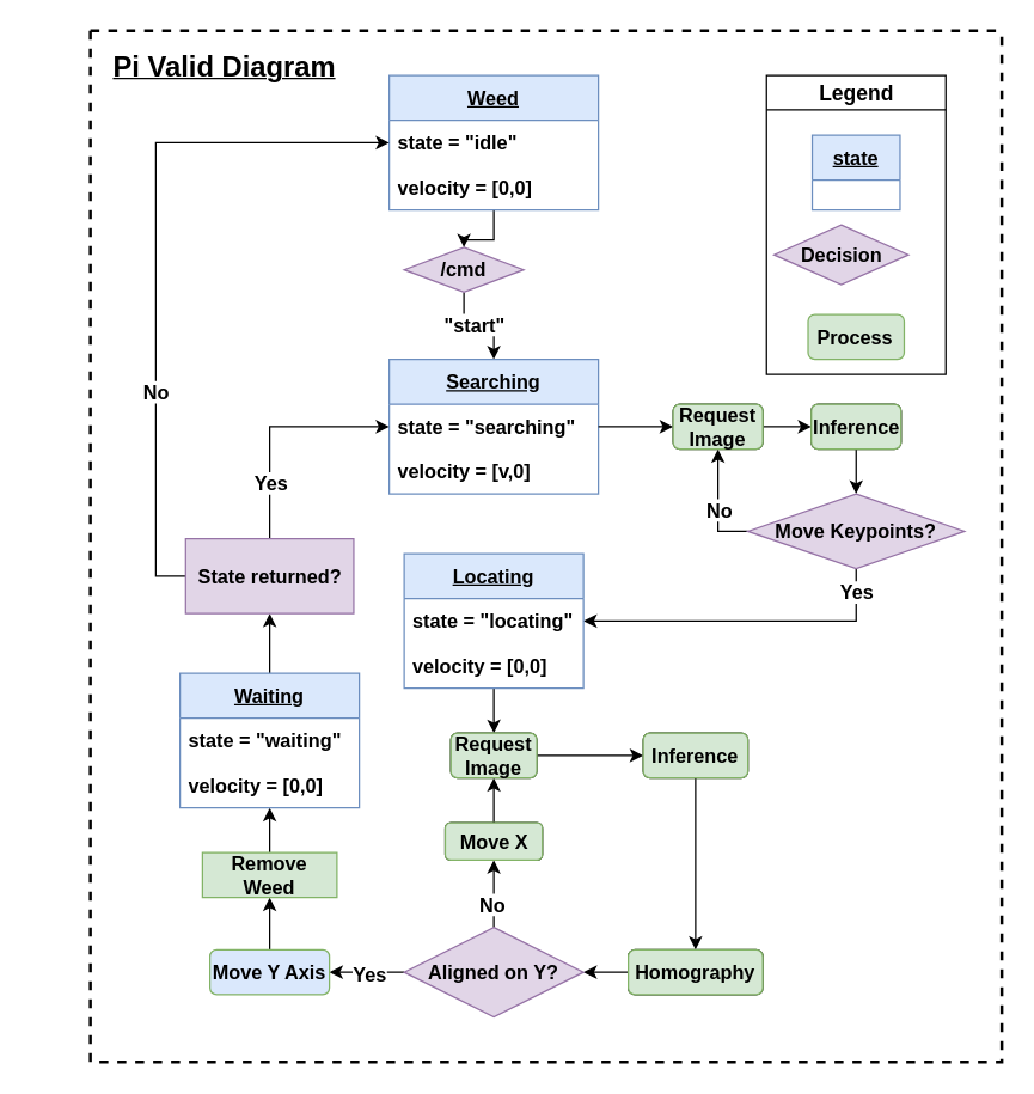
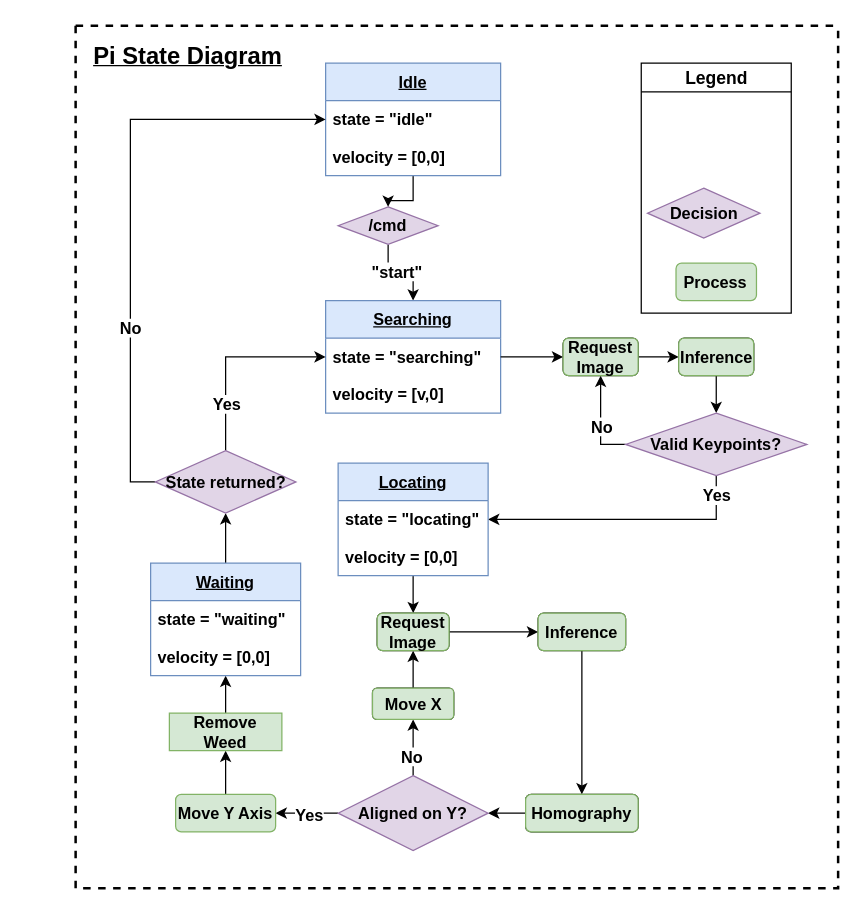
  <mxCell id="0" />
  <mxCell id="1" parent="0" />
  <mxCell id="2" style="edgeStyle=orthogonalEdgeStyle;rounded=0;orthogonalLoop=1;jettySize=auto;html=1;exitX=0.5;exitY=1;exitDx=0;exitDy=0;entryX=0.5;entryY=0;entryDx=0;entryDy=0;fontStyle=1;fontSize=13;" parent="1" source="4" target="9" edge="1"><mxGeometry relative="1" as="geometry" /></mxCell>
  <mxCell id="3" value="&quot;start&quot;" style="edgeLabel;html=1;align=center;verticalAlign=middle;resizable=0;points=[];fontStyle=1;fontSize=13;" parent="2" vertex="1" connectable="0"><mxGeometry x="-0.12" y="1" relative="1" as="geometry"><mxPoint as="offset" /></mxGeometry></mxCell>
  <mxCell id="4" value="/cmd" style="rhombus;whiteSpace=wrap;html=1;fillColor=#e1d5e7;strokeColor=#9673a6;fontStyle=1;fontSize=13;" parent="1" vertex="1"><mxGeometry x="270" y="165" width="80" height="30" as="geometry" /></mxCell>
  <mxCell id="5" style="edgeStyle=orthogonalEdgeStyle;rounded=0;orthogonalLoop=1;jettySize=auto;html=1;entryX=0.5;entryY=0;entryDx=0;entryDy=0;fontStyle=1;fontSize=13;" parent="1" source="6" target="4" edge="1"><mxGeometry relative="1" as="geometry" /></mxCell>
- <mxCell id="6" value="&lt;span style=&quot;font-size: 13px;&quot;&gt;&lt;u style=&quot;font-size: 13px;&quot;&gt;Weed&lt;/u&gt;&lt;/span&gt;" style="swimlane;fontStyle=1;childLayout=stackLayout;horizontal=1;startSize=30;horizontalStack=0;resizeParent=1;resizeParentMax=0;resizeLast=0;collapsible=1;marginBottom=0;whiteSpace=wrap;html=1;fillColor=#dae8fc;strokeColor=#6c8ebf;fontSize=13;" parent="1" vertex="1"><mxGeometry x="260" y="50" width="140" height="90" as="geometry" /></mxCell>
+ <mxCell id="6" value="&lt;span style=&quot;font-size: 13px;&quot;&gt;&lt;u style=&quot;font-size: 13px;&quot;&gt;Idle&lt;/u&gt;&lt;/span&gt;" style="swimlane;fontStyle=1;childLayout=stackLayout;horizontal=1;startSize=30;horizontalStack=0;resizeParent=1;resizeParentMax=0;resizeLast=0;collapsible=1;marginBottom=0;whiteSpace=wrap;html=1;fillColor=#dae8fc;strokeColor=#6c8ebf;fontSize=13;" parent="1" vertex="1"><mxGeometry x="260" y="50" width="140" height="90" as="geometry" /></mxCell>
  <mxCell id="7" value="state = &quot;idle&quot;" style="text;strokeColor=none;fillColor=none;align=left;verticalAlign=middle;spacingLeft=4;spacingRight=4;overflow=hidden;points=[[0,0.5],[1,0.5]];portConstraint=eastwest;rotatable=0;whiteSpace=wrap;html=1;fontStyle=1;fontSize=13;" parent="6" vertex="1"><mxGeometry y="30" width="140" height="30" as="geometry" /></mxCell>
  <mxCell id="8" value="velocity = [0,0]" style="text;strokeColor=none;fillColor=none;align=left;verticalAlign=middle;spacingLeft=4;spacingRight=4;overflow=hidden;points=[[0,0.5],[1,0.5]];portConstraint=eastwest;rotatable=0;whiteSpace=wrap;html=1;fontStyle=1;fontSize=13;" parent="6" vertex="1"><mxGeometry y="60" width="140" height="30" as="geometry" /></mxCell>
  <mxCell id="9" value="&lt;span style=&quot;font-size: 13px;&quot;&gt;&lt;u style=&quot;font-size: 13px;&quot;&gt;Searching&lt;/u&gt;&lt;/span&gt;" style="swimlane;fontStyle=1;childLayout=stackLayout;horizontal=1;startSize=30;horizontalStack=0;resizeParent=1;resizeParentMax=0;resizeLast=0;collapsible=1;marginBottom=0;whiteSpace=wrap;html=1;fillColor=#dae8fc;strokeColor=#6c8ebf;fontSize=13;" parent="1" vertex="1"><mxGeometry x="260" y="240" width="140" height="90" as="geometry" /></mxCell>
  <mxCell id="10" value="state = &quot;searching&quot;" style="text;strokeColor=none;fillColor=none;align=left;verticalAlign=middle;spacingLeft=4;spacingRight=4;overflow=hidden;points=[[0,0.5],[1,0.5]];portConstraint=eastwest;rotatable=0;whiteSpace=wrap;html=1;fontStyle=1;fontSize=13;" parent="9" vertex="1"><mxGeometry y="30" width="140" height="30" as="geometry" /></mxCell>
  <mxCell id="11" value="velocity = [v,0]" style="text;strokeColor=none;fillColor=none;align=left;verticalAlign=middle;spacingLeft=4;spacingRight=4;overflow=hidden;points=[[0,0.5],[1,0.5]];portConstraint=eastwest;rotatable=0;whiteSpace=wrap;html=1;fontStyle=1;fontSize=13;" parent="9" vertex="1"><mxGeometry y="60" width="140" height="30" as="geometry" /></mxCell>
  <mxCell id="12" style="edgeStyle=orthogonalEdgeStyle;rounded=0;orthogonalLoop=1;jettySize=auto;html=1;exitX=1;exitY=0.5;exitDx=0;exitDy=0;entryX=0;entryY=0.5;entryDx=0;entryDy=0;fontStyle=1;fontSize=13;" parent="1" source="13" target="16" edge="1"><mxGeometry relative="1" as="geometry" /></mxCell>
  <mxCell id="13" value="Request Image" style="rounded=1;whiteSpace=wrap;html=1;fontStyle=1;fontSize=13;" parent="1" vertex="1"><mxGeometry x="450" y="270" width="60" height="30" as="geometry" /></mxCell>
  <mxCell id="14" style="edgeStyle=orthogonalEdgeStyle;rounded=0;orthogonalLoop=1;jettySize=auto;html=1;exitX=1;exitY=0.5;exitDx=0;exitDy=0;entryX=0;entryY=0.5;entryDx=0;entryDy=0;fontStyle=1;fontSize=13;" parent="1" source="10" target="13" edge="1"><mxGeometry relative="1" as="geometry" /></mxCell>
  <mxCell id="15" style="edgeStyle=orthogonalEdgeStyle;rounded=0;orthogonalLoop=1;jettySize=auto;html=1;exitX=0.5;exitY=1;exitDx=0;exitDy=0;entryX=0.5;entryY=0;entryDx=0;entryDy=0;fontStyle=1;fontSize=13;" parent="1" source="16" target="21" edge="1"><mxGeometry relative="1" as="geometry" /></mxCell>
  <mxCell id="16" value="Inference" style="rounded=1;whiteSpace=wrap;html=1;fontStyle=1;fontSize=13;" parent="1" vertex="1"><mxGeometry x="542.5" y="270" width="60" height="30" as="geometry" /></mxCell>
  <mxCell id="17" style="edgeStyle=orthogonalEdgeStyle;rounded=0;orthogonalLoop=1;jettySize=auto;html=1;exitX=0;exitY=0.5;exitDx=0;exitDy=0;entryX=0.5;entryY=1;entryDx=0;entryDy=0;fontStyle=1;fontSize=13;" parent="1" source="21" target="13" edge="1"><mxGeometry relative="1" as="geometry" /></mxCell>
  <mxCell id="18" value="No" style="edgeLabel;html=1;align=center;verticalAlign=middle;resizable=0;points=[];fontStyle=1;fontSize=13;" parent="17" vertex="1" connectable="0"><mxGeometry x="-0.491" y="-1" relative="1" as="geometry"><mxPoint x="-1" y="-14" as="offset" /></mxGeometry></mxCell>
  <mxCell id="19" style="edgeStyle=orthogonalEdgeStyle;rounded=0;orthogonalLoop=1;jettySize=auto;html=1;exitX=0.5;exitY=1;exitDx=0;exitDy=0;entryX=1;entryY=0.5;entryDx=0;entryDy=0;fontStyle=1;fontSize=13;" parent="1" source="21" target="24" edge="1"><mxGeometry relative="1" as="geometry" /></mxCell>
  <mxCell id="20" value="Yes" style="edgeLabel;html=1;align=center;verticalAlign=middle;resizable=0;points=[];fontStyle=1;fontSize=13;" parent="19" vertex="1" connectable="0"><mxGeometry x="-0.789" y="1" relative="1" as="geometry"><mxPoint x="-1" y="-8" as="offset" /></mxGeometry></mxCell>
- <mxCell id="21" value="Move Keypoints?" style="rhombus;whiteSpace=wrap;html=1;fillColor=#e1d5e7;strokeColor=#9673a6;fontStyle=1;fontSize=13;" parent="1" vertex="1"><mxGeometry x="500" y="330" width="145" height="50" as="geometry" /></mxCell>
+ <mxCell id="21" value="Valid Keypoints?" style="rhombus;whiteSpace=wrap;html=1;fillColor=#e1d5e7;strokeColor=#9673a6;fontStyle=1;fontSize=13;" parent="1" vertex="1"><mxGeometry x="500" y="330" width="145" height="50" as="geometry" /></mxCell>
  <mxCell id="22" style="edgeStyle=orthogonalEdgeStyle;rounded=0;orthogonalLoop=1;jettySize=auto;html=1;fontStyle=1;fontSize=13;" parent="1" source="23" target="27" edge="1"><mxGeometry relative="1" as="geometry" /></mxCell>
  <mxCell id="23" value="&lt;span style=&quot;font-size: 13px;&quot;&gt;&lt;u style=&quot;font-size: 13px;&quot;&gt;Locating&lt;/u&gt;&lt;/span&gt;" style="swimlane;fontStyle=1;childLayout=stackLayout;horizontal=1;startSize=30;horizontalStack=0;resizeParent=1;resizeParentMax=0;resizeLast=0;collapsible=1;marginBottom=0;whiteSpace=wrap;html=1;fillColor=#dae8fc;strokeColor=#6c8ebf;fontSize=13;" parent="1" vertex="1"><mxGeometry x="270" y="370" width="120" height="90" as="geometry" /></mxCell>
  <mxCell id="24" value="state = &quot;locating&quot;" style="text;strokeColor=none;fillColor=none;align=left;verticalAlign=middle;spacingLeft=4;spacingRight=4;overflow=hidden;points=[[0,0.5],[1,0.5]];portConstraint=eastwest;rotatable=0;whiteSpace=wrap;html=1;fontStyle=1;fontSize=13;" parent="23" vertex="1"><mxGeometry y="30" width="120" height="30" as="geometry" /></mxCell>
  <mxCell id="25" value="velocity = [0,0]" style="text;strokeColor=none;fillColor=none;align=left;verticalAlign=middle;spacingLeft=4;spacingRight=4;overflow=hidden;points=[[0,0.5],[1,0.5]];portConstraint=eastwest;rotatable=0;whiteSpace=wrap;html=1;fontStyle=1;fontSize=13;" parent="23" vertex="1"><mxGeometry y="60" width="120" height="30" as="geometry" /></mxCell>
  <mxCell id="26" style="edgeStyle=orthogonalEdgeStyle;rounded=0;orthogonalLoop=1;jettySize=auto;html=1;exitX=1;exitY=0.5;exitDx=0;exitDy=0;entryX=0;entryY=0.5;entryDx=0;entryDy=0;fontStyle=1;fontSize=13;" parent="1" source="27" target="29" edge="1"><mxGeometry relative="1" as="geometry" /></mxCell>
  <mxCell id="27" value="Request Image" style="rounded=1;whiteSpace=wrap;html=1;fontStyle=1;fontSize=13;" parent="1" vertex="1"><mxGeometry x="301.25" y="490" width="57.5" height="30" as="geometry" /></mxCell>
  <mxCell id="28" style="edgeStyle=orthogonalEdgeStyle;rounded=0;orthogonalLoop=1;jettySize=auto;html=1;exitX=0.5;exitY=1;exitDx=0;exitDy=0;entryX=0.5;entryY=0;entryDx=0;entryDy=0;fontStyle=1;fontSize=13;" parent="1" source="29" target="31" edge="1"><mxGeometry relative="1" as="geometry" /></mxCell>
  <mxCell id="29" value="Inference" style="rounded=1;whiteSpace=wrap;html=1;fontStyle=1;fontSize=13;" parent="1" vertex="1"><mxGeometry x="430" y="490" width="70" height="30" as="geometry" /></mxCell>
  <mxCell id="30" style="edgeStyle=orthogonalEdgeStyle;rounded=0;orthogonalLoop=1;jettySize=auto;html=1;exitX=0;exitY=0.5;exitDx=0;exitDy=0;entryX=1;entryY=0.5;entryDx=0;entryDy=0;fontStyle=1;fontSize=13;" parent="1" source="31" target="38" edge="1"><mxGeometry relative="1" as="geometry" /></mxCell>
  <mxCell id="31" value="Homography" style="rounded=1;whiteSpace=wrap;html=1;fontStyle=1;fontSize=13;" parent="1" vertex="1"><mxGeometry x="420" y="635" width="90" height="30" as="geometry" /></mxCell>
  <mxCell id="32" style="edgeStyle=orthogonalEdgeStyle;rounded=0;orthogonalLoop=1;jettySize=auto;html=1;exitX=0.5;exitY=0;exitDx=0;exitDy=0;entryX=0.5;entryY=1;entryDx=0;entryDy=0;fontStyle=1;fontSize=13;" parent="1" source="33" target="27" edge="1"><mxGeometry relative="1" as="geometry" /></mxCell>
  <mxCell id="33" value="Move X" style="rounded=1;whiteSpace=wrap;html=1;fontStyle=1;fontSize=13;" parent="1" vertex="1"><mxGeometry x="297.5" y="550" width="65" height="25" as="geometry" /></mxCell>
  <mxCell id="34" style="edgeStyle=orthogonalEdgeStyle;rounded=0;orthogonalLoop=1;jettySize=auto;html=1;exitX=0.5;exitY=0;exitDx=0;exitDy=0;entryX=0.5;entryY=1;entryDx=0;entryDy=0;fontStyle=1;fontSize=13;" parent="1" source="38" target="33" edge="1"><mxGeometry relative="1" as="geometry" /></mxCell>
  <mxCell id="35" value="No" style="edgeLabel;html=1;align=center;verticalAlign=middle;resizable=0;points=[];fontStyle=1;fontSize=13;" parent="34" vertex="1" connectable="0"><mxGeometry x="-0.275" y="2" relative="1" as="geometry"><mxPoint as="offset" /></mxGeometry></mxCell>
  <mxCell id="36" style="edgeStyle=orthogonalEdgeStyle;rounded=0;orthogonalLoop=1;jettySize=auto;html=1;exitX=0;exitY=0.5;exitDx=0;exitDy=0;entryX=1;entryY=0.5;entryDx=0;entryDy=0;fontStyle=1;fontSize=13;" parent="1" source="38" target="40" edge="1"><mxGeometry relative="1" as="geometry" /></mxCell>
  <mxCell id="37" value="Yes" style="edgeLabel;html=1;align=center;verticalAlign=middle;resizable=0;points=[];fontStyle=1;fontSize=13;" parent="36" vertex="1" connectable="0"><mxGeometry x="-0.057" y="1" relative="1" as="geometry"><mxPoint as="offset" /></mxGeometry></mxCell>
  <mxCell id="38" value="Aligned on Y?" style="rhombus;whiteSpace=wrap;html=1;fillColor=#e1d5e7;strokeColor=#9673a6;fontStyle=1;fontSize=13;" parent="1" vertex="1"><mxGeometry x="270" y="620" width="120" height="60" as="geometry" /></mxCell>
  <mxCell id="39" style="edgeStyle=orthogonalEdgeStyle;rounded=0;orthogonalLoop=1;jettySize=auto;html=1;exitX=0.5;exitY=0;exitDx=0;exitDy=0;entryX=0.5;entryY=1;entryDx=0;entryDy=0;fontStyle=1;fontSize=13;" parent="1" source="40" target="42" edge="1"><mxGeometry relative="1" as="geometry" /></mxCell>
- <mxCell id="40" value="Move Y Axis" style="rounded=1;whiteSpace=wrap;html=1;fillColor=#dae8fc;strokeColor=#82b366;fontStyle=1;fontSize=13;" parent="1" vertex="1"><mxGeometry x="140" y="635" width="80" height="30" as="geometry" /></mxCell>
+ <mxCell id="40" value="Move Y Axis" style="rounded=1;whiteSpace=wrap;html=1;fillColor=#d5e8d4;strokeColor=#82b366;fontStyle=1;fontSize=13;" parent="1" vertex="1"><mxGeometry x="140" y="635" width="80" height="30" as="geometry" /></mxCell>
  <mxCell id="41" style="edgeStyle=orthogonalEdgeStyle;rounded=0;orthogonalLoop=1;jettySize=auto;html=1;exitX=0.5;exitY=0;exitDx=0;exitDy=0;fontStyle=1;fontSize=13;" parent="1" source="42" target="44" edge="1"><mxGeometry relative="1" as="geometry" /></mxCell>
  <mxCell id="42" value="Remove Weed" style="whiteSpace=wrap;html=1;fillColor=#d5e8d4;strokeColor=#82b366;fontStyle=1;fontSize=13;rounded=0;" parent="1" vertex="1"><mxGeometry x="135" y="570" width="90" height="30" as="geometry" /></mxCell>
  <mxCell id="43" style="edgeStyle=orthogonalEdgeStyle;rounded=0;orthogonalLoop=1;jettySize=auto;html=1;exitX=0.5;exitY=0;exitDx=0;exitDy=0;entryX=0.5;entryY=1;entryDx=0;entryDy=0;fontStyle=1;fontSize=13;" parent="1" source="44" target="51" edge="1"><mxGeometry relative="1" as="geometry" /></mxCell>
  <mxCell id="44" value="&lt;span style=&quot;font-size: 13px;&quot;&gt;&lt;u style=&quot;font-size: 13px;&quot;&gt;Waiting&lt;/u&gt;&lt;/span&gt;" style="swimlane;fontStyle=1;childLayout=stackLayout;horizontal=1;startSize=30;horizontalStack=0;resizeParent=1;resizeParentMax=0;resizeLast=0;collapsible=1;marginBottom=0;whiteSpace=wrap;html=1;fillColor=#dae8fc;strokeColor=#6c8ebf;fontSize=13;" parent="1" vertex="1"><mxGeometry x="120" y="450" width="120" height="90" as="geometry" /></mxCell>
  <mxCell id="45" value="state = &quot;waiting&quot;" style="text;strokeColor=none;fillColor=none;align=left;verticalAlign=middle;spacingLeft=4;spacingRight=4;overflow=hidden;points=[[0,0.5],[1,0.5]];portConstraint=eastwest;rotatable=0;whiteSpace=wrap;html=1;fontStyle=1;fontSize=13;" parent="44" vertex="1"><mxGeometry y="30" width="120" height="30" as="geometry" /></mxCell>
  <mxCell id="46" value="velocity = [0,0]" style="text;strokeColor=none;fillColor=none;align=left;verticalAlign=middle;spacingLeft=4;spacingRight=4;overflow=hidden;points=[[0,0.5],[1,0.5]];portConstraint=eastwest;rotatable=0;whiteSpace=wrap;html=1;fontStyle=1;fontSize=13;" parent="44" vertex="1"><mxGeometry y="60" width="120" height="30" as="geometry" /></mxCell>
  <mxCell id="47" style="edgeStyle=orthogonalEdgeStyle;rounded=0;orthogonalLoop=1;jettySize=auto;html=1;exitX=0.5;exitY=0;exitDx=0;exitDy=0;entryX=0;entryY=0.5;entryDx=0;entryDy=0;fontStyle=1;fontSize=13;" parent="1" source="51" target="10" edge="1"><mxGeometry relative="1" as="geometry" /></mxCell>
  <mxCell id="48" value="Yes" style="edgeLabel;html=1;align=center;verticalAlign=middle;resizable=0;points=[];fontStyle=1;fontSize=13;" parent="47" vertex="1" connectable="0"><mxGeometry x="-0.507" relative="1" as="geometry"><mxPoint as="offset" /></mxGeometry></mxCell>
  <mxCell id="49" style="edgeStyle=orthogonalEdgeStyle;rounded=0;orthogonalLoop=1;jettySize=auto;html=1;exitX=0;exitY=0.5;exitDx=0;exitDy=0;entryX=0;entryY=0.5;entryDx=0;entryDy=0;fontStyle=1;fontSize=13;" parent="1" source="51" target="7" edge="1"><mxGeometry relative="1" as="geometry" /></mxCell>
  <mxCell id="50" value="No" style="edgeLabel;html=1;align=center;verticalAlign=middle;resizable=0;points=[];fontStyle=1;fontSize=13;" parent="49" vertex="1" connectable="0"><mxGeometry x="-0.388" relative="1" as="geometry"><mxPoint as="offset" /></mxGeometry></mxCell>
- <mxCell id="51" value="State returned?" style="whiteSpace=wrap;html=1;fillColor=#e1d5e7;strokeColor=#9673a6;fontStyle=1;fontSize=13;rounded=0;" parent="1" vertex="1"><mxGeometry x="123.75" y="360" width="112.5" height="50" as="geometry" /></mxCell>
+ <mxCell id="51" value="State returned?" style="rhombus;whiteSpace=wrap;html=1;fillColor=#e1d5e7;strokeColor=#9673a6;fontStyle=1;fontSize=13;" parent="1" vertex="1"><mxGeometry x="123.75" y="360" width="112.5" height="50" as="geometry" /></mxCell>
  <mxCell id="52" value="Request Image" style="rounded=1;whiteSpace=wrap;html=1;fillColor=#d5e8d4;strokeColor=#82b366;fontStyle=1;fontSize=13;" parent="1" vertex="1"><mxGeometry x="450" y="270" width="60" height="30" as="geometry" /></mxCell>
  <mxCell id="53" value="Inference" style="rounded=1;whiteSpace=wrap;html=1;fillColor=#d5e8d4;strokeColor=#82b366;fontStyle=1;fontSize=13;" parent="1" vertex="1"><mxGeometry x="542.5" y="270" width="60" height="30" as="geometry" /></mxCell>
  <mxCell id="54" value="Inference" style="rounded=1;whiteSpace=wrap;html=1;fillColor=#d5e8d4;strokeColor=#82b366;fontStyle=1;fontSize=13;" parent="1" vertex="1"><mxGeometry x="430" y="490" width="70" height="30" as="geometry" /></mxCell>
  <mxCell id="55" value="Request Image" style="rounded=1;whiteSpace=wrap;html=1;fillColor=#d5e8d4;strokeColor=#82b366;fontStyle=1;fontSize=13;" parent="1" vertex="1"><mxGeometry x="301.25" y="490" width="57.5" height="30" as="geometry" /></mxCell>
  <mxCell id="56" value="Move X" style="rounded=1;whiteSpace=wrap;html=1;fillColor=#d5e8d4;strokeColor=#82b366;fontStyle=1;fontSize=13;" parent="1" vertex="1"><mxGeometry x="297.5" y="550" width="65" height="25" as="geometry" /></mxCell>
  <mxCell id="57" value="Homography" style="rounded=1;whiteSpace=wrap;html=1;fillColor=#d5e8d4;strokeColor=#82b366;fontStyle=1;fontSize=13;" parent="1" vertex="1"><mxGeometry x="420" y="635" width="90" height="30" as="geometry" /></mxCell>
  <mxCell id="58" value="" style="swimlane;startSize=0;strokeWidth=2;dashed=1;" vertex="1" parent="1"><mxGeometry x="60" y="20" width="610" height="690" as="geometry" /></mxCell>
- <mxCell id="59" value="&lt;span style=&quot;font-size: 13px;&quot;&gt;&lt;u style=&quot;font-size: 13px;&quot;&gt;state&lt;/u&gt;&lt;/span&gt;" style="swimlane;fontStyle=1;childLayout=stackLayout;horizontal=1;startSize=30;horizontalStack=0;resizeParent=1;resizeParentMax=0;resizeLast=0;collapsible=1;marginBottom=0;whiteSpace=wrap;html=1;fillColor=#dae8fc;strokeColor=#6c8ebf;fontSize=13;" vertex="1" parent="58"><mxGeometry x="483.12" y="70" width="58.75" height="50" as="geometry" /></mxCell>
  <mxCell id="60" value="Decision" style="rhombus;whiteSpace=wrap;html=1;fillColor=#e1d5e7;strokeColor=#9673a6;fontStyle=1;fontSize=13;" vertex="1" parent="58"><mxGeometry x="457.5" y="130" width="90" height="40" as="geometry" /></mxCell>
  <mxCell id="61" value="Process" style="rounded=1;whiteSpace=wrap;html=1;fillColor=#d5e8d4;strokeColor=#82b366;fontStyle=1;fontSize=13;" vertex="1" parent="58"><mxGeometry x="480.31" y="190" width="64.37" height="30" as="geometry" /></mxCell>
  <mxCell id="62" value="&lt;font style=&quot;font-size: 14px;&quot;&gt;Legend&lt;/font&gt;" style="swimlane;whiteSpace=wrap;html=1;" vertex="1" parent="58"><mxGeometry x="452.5" y="30" width="120" height="200" as="geometry" /></mxCell>
- <mxCell id="63" value="&lt;b&gt;&lt;u&gt;&lt;font style=&quot;font-size: 19px;&quot;&gt;Pi Valid Diagram&lt;/font&gt;&lt;/u&gt;&lt;/b&gt;" style="text;html=1;align=center;verticalAlign=middle;whiteSpace=wrap;rounded=0;" vertex="1" parent="58"><mxGeometry x="-40" y="10" width="260" height="30" as="geometry" /></mxCell>
+ <mxCell id="63" value="&lt;b&gt;&lt;u&gt;&lt;font style=&quot;font-size: 19px;&quot;&gt;Pi State Diagram&lt;/font&gt;&lt;/u&gt;&lt;/b&gt;" style="text;html=1;align=center;verticalAlign=middle;whiteSpace=wrap;rounded=0;" vertex="1" parent="58"><mxGeometry x="-40" y="10" width="260" height="30" as="geometry" /></mxCell>
